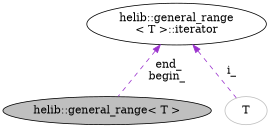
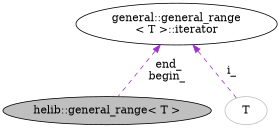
  digraph {
    fontname="DejaVu Serif"
    node [color=black fillcolor=white fontname="DejaVu Serif" style=filled]
    edge [color=darkorchid3 dir=back fontname="DejaVu Serif" style=dashed]
    n1 [fillcolor=grey75 fontcolor=black label="helib::general_range\< T \>"]
-   n2 [label="helib::general_range\l\< T \>::iterator"]
+   n2 [label="general::general_range\l\< T \>::iterator"]
    n3 [color=grey75 label=T]
    n2 -> n1 [label=" end_\nbegin_"]
    n2 -> n3 [label=" i_"]
  }
